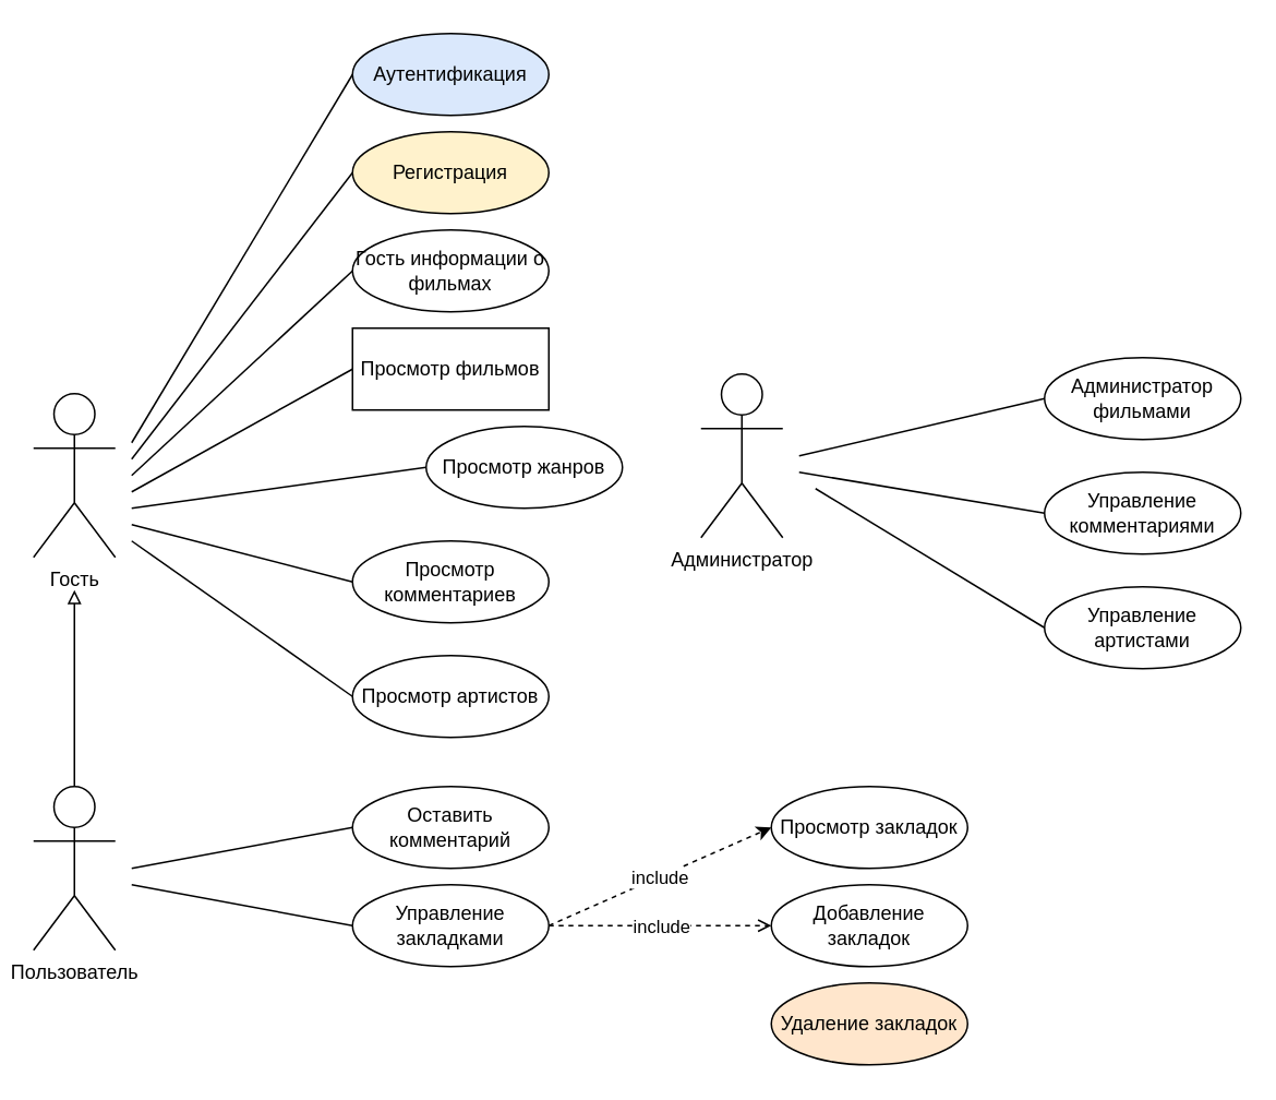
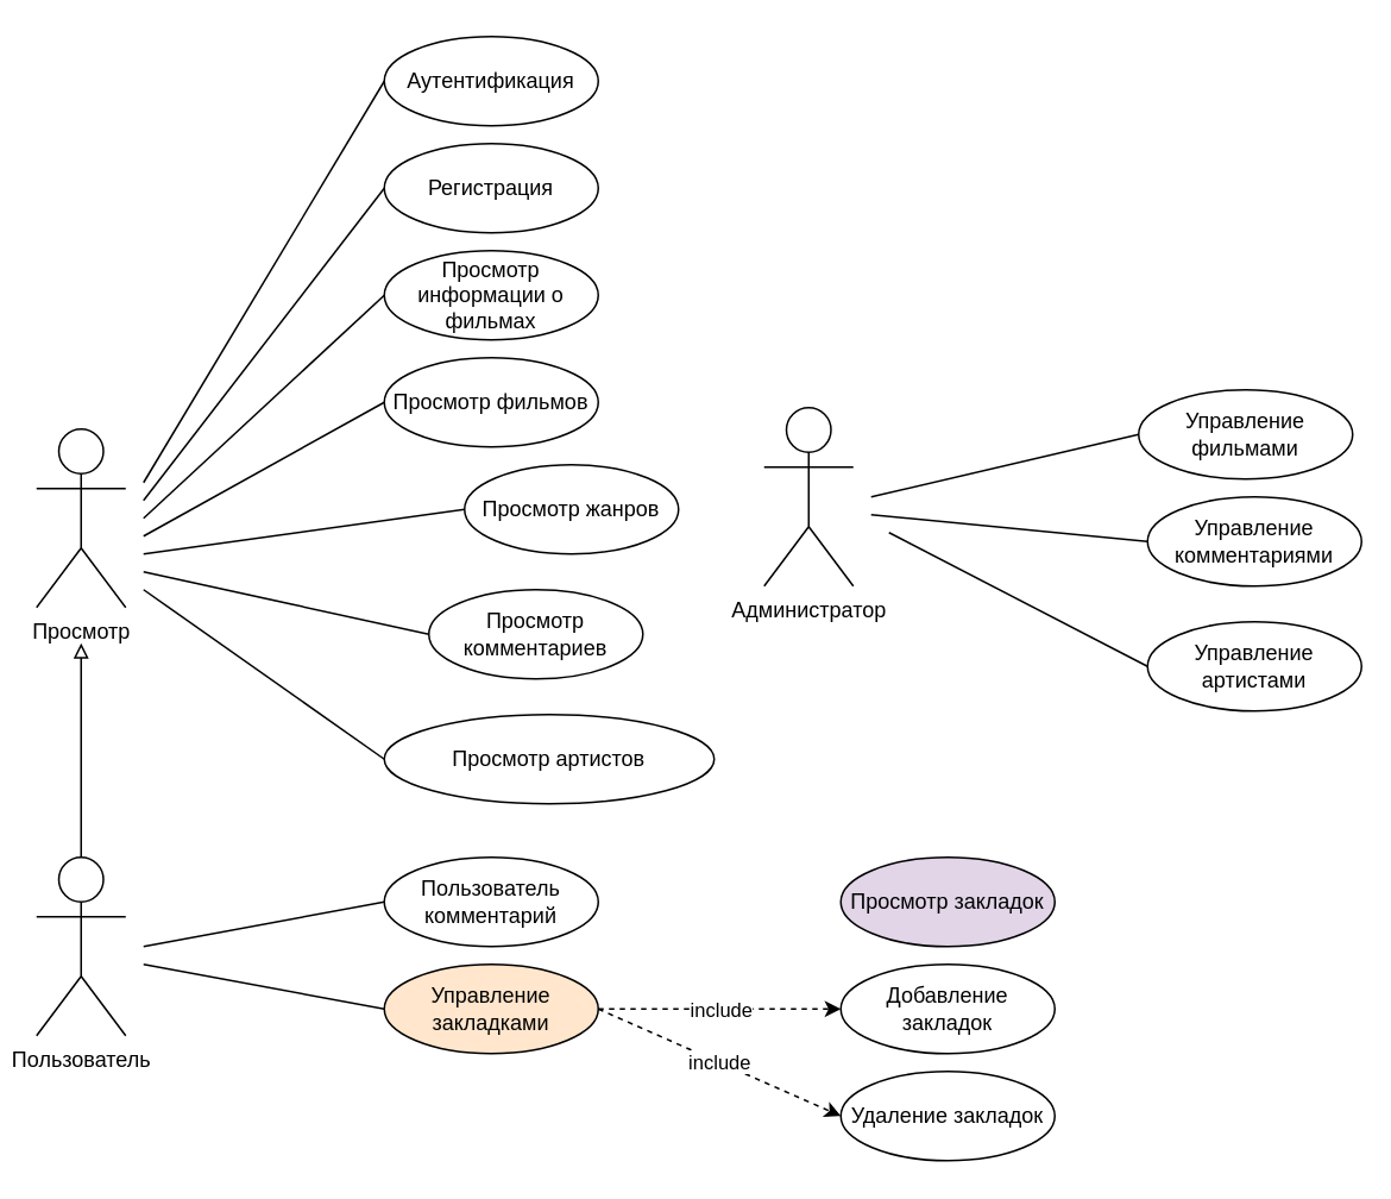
  <mxCell id="0" />
  <mxCell id="1" parent="0" />
- <mxCell id="2" value="Гость" style="shape=umlActor;verticalLabelPosition=bottom;verticalAlign=top;html=1;outlineConnect=0;" parent="1" vertex="1"><mxGeometry x="20" y="240" width="50" height="100" as="geometry" /></mxCell>
+ <mxCell id="2" value="Просмотр" style="shape=umlActor;verticalLabelPosition=bottom;verticalAlign=top;html=1;outlineConnect=0;" parent="1" vertex="1"><mxGeometry x="20" y="240" width="50" height="100" as="geometry" /></mxCell>
  <mxCell id="3" value="Пользователь" style="shape=umlActor;verticalLabelPosition=bottom;verticalAlign=top;html=1;outlineConnect=0;" parent="1" vertex="1"><mxGeometry x="20" y="480" width="50" height="100" as="geometry" /></mxCell>
  <mxCell id="4" value="Администратор" style="shape=umlActor;verticalLabelPosition=bottom;verticalAlign=top;html=1;outlineConnect=0;" parent="1" vertex="1"><mxGeometry x="428" y="228" width="50" height="100" as="geometry" /></mxCell>
  <mxCell id="5" value="" style="endArrow=block;html=1;rounded=0;strokeColor=#000000;endFill=0;exitX=0.5;exitY=0;exitDx=0;exitDy=0;exitPerimeter=0;" parent="1" source="3" edge="1"><mxGeometry width="50" height="50" relative="1" as="geometry"><mxPoint x="140" y="610" as="sourcePoint" /><mxPoint x="45" y="360" as="targetPoint" /></mxGeometry></mxCell>
- <mxCell id="6" value="Гость информации о фильмах" style="ellipse;whiteSpace=wrap;html=1;" parent="1" vertex="1"><mxGeometry x="215" y="140" width="120" height="50" as="geometry" /></mxCell>
- <mxCell id="7" value="Управление комментариями" style="ellipse;whiteSpace=wrap;html=1;" parent="1" vertex="1"><mxGeometry x="638" y="288" width="120" height="50" as="geometry" /></mxCell>
+ <mxCell id="6" value="Просмотр информации о фильмах" style="ellipse;whiteSpace=wrap;html=1;" parent="1" vertex="1"><mxGeometry x="215" y="140" width="120" height="50" as="geometry" /></mxCell>
+ <mxCell id="7" value="Управление комментариями" style="ellipse;whiteSpace=wrap;html=1;" parent="1" vertex="1"><mxGeometry x="643" y="278" width="120" height="50" as="geometry" /></mxCell>
  <mxCell id="8" value="" style="endArrow=none;html=1;rounded=0;entryX=0;entryY=0.5;entryDx=0;entryDy=0;" parent="1" target="6" edge="1"><mxGeometry width="50" height="50" relative="1" as="geometry"><mxPoint x="80" y="290" as="sourcePoint" /><mxPoint x="140" y="240" as="targetPoint" /></mxGeometry></mxCell>
  <mxCell id="9" value="" style="endArrow=none;html=1;rounded=0;entryX=0;entryY=0.5;entryDx=0;entryDy=0;" parent="1" target="15" edge="1"><mxGeometry width="50" height="50" relative="1" as="geometry"><mxPoint x="80" y="300" as="sourcePoint" /><mxPoint x="230" y="260" as="targetPoint" /></mxGeometry></mxCell>
  <mxCell id="10" value="" style="endArrow=none;html=1;rounded=0;entryX=0;entryY=0.5;entryDx=0;entryDy=0;" parent="1" target="37" edge="1"><mxGeometry width="50" height="50" relative="1" as="geometry"><mxPoint x="488" y="278" as="sourcePoint" /><mxPoint x="623" y="243" as="targetPoint" /></mxGeometry></mxCell>
  <mxCell id="11" value="" style="endArrow=none;html=1;rounded=0;entryX=0;entryY=0.5;entryDx=0;entryDy=0;" parent="1" target="7" edge="1"><mxGeometry width="50" height="50" relative="1" as="geometry"><mxPoint x="488" y="288" as="sourcePoint" /><mxPoint x="568" y="283" as="targetPoint" /></mxGeometry></mxCell>
  <mxCell id="12" value="" style="endArrow=none;html=1;rounded=0;entryX=0;entryY=0.5;entryDx=0;entryDy=0;" parent="1" target="38" edge="1"><mxGeometry width="50" height="50" relative="1" as="geometry"><mxPoint x="498" y="298" as="sourcePoint" /><mxPoint x="639" y="373" as="targetPoint" /></mxGeometry></mxCell>
- <mxCell id="13" value="Оставить комментарий" style="ellipse;whiteSpace=wrap;html=1;" parent="1" vertex="1"><mxGeometry x="215" y="480" width="120" height="50" as="geometry" /></mxCell>
- <mxCell id="14" value="Управление закладками" style="ellipse;whiteSpace=wrap;html=1;" parent="1" vertex="1"><mxGeometry x="215" y="540" width="120" height="50" as="geometry" /></mxCell>
- <mxCell id="15" value="Просмотр фильмов" style="whiteSpace=wrap;html=1;rounded=0;" parent="1" vertex="1"><mxGeometry x="215" y="200" width="120" height="50" as="geometry" /></mxCell>
+ <mxCell id="13" value="Пользователь комментарий" style="ellipse;whiteSpace=wrap;html=1;" parent="1" vertex="1"><mxGeometry x="215" y="480" width="120" height="50" as="geometry" /></mxCell>
+ <mxCell id="14" value="Управление закладками" style="ellipse;whiteSpace=wrap;html=1;fillColor=#ffe6cc;" parent="1" vertex="1"><mxGeometry x="215" y="540" width="120" height="50" as="geometry" /></mxCell>
+ <mxCell id="15" value="Просмотр фильмов" style="ellipse;whiteSpace=wrap;html=1;" parent="1" vertex="1"><mxGeometry x="215" y="200" width="120" height="50" as="geometry" /></mxCell>
  <mxCell id="16" value="Просмотр жанров" style="ellipse;whiteSpace=wrap;html=1;" parent="1" vertex="1"><mxGeometry x="260" y="260" width="120" height="50" as="geometry" /></mxCell>
- <mxCell id="17" value="Просмотр комментариев" style="ellipse;whiteSpace=wrap;html=1;" parent="1" vertex="1"><mxGeometry x="215" y="330" width="120" height="50" as="geometry" /></mxCell>
- <mxCell id="18" value="Просмотр артистов" style="ellipse;whiteSpace=wrap;html=1;" parent="1" vertex="1"><mxGeometry x="215" y="400" width="120" height="50" as="geometry" /></mxCell>
- <mxCell id="19" value="Регистрация" style="ellipse;whiteSpace=wrap;html=1;fillColor=#fff2cc;" parent="1" vertex="1"><mxGeometry x="215" y="80" width="120" height="50" as="geometry" /></mxCell>
- <mxCell id="20" value="Аутентификация" style="ellipse;whiteSpace=wrap;html=1;fillColor=#dae8fc;" parent="1" vertex="1"><mxGeometry x="215" y="20" width="120" height="50" as="geometry" /></mxCell>
+ <mxCell id="17" value="Просмотр комментариев" style="ellipse;whiteSpace=wrap;html=1;" parent="1" vertex="1"><mxGeometry x="240" y="330" width="120" height="50" as="geometry" /></mxCell>
+ <mxCell id="18" value="Просмотр артистов" style="ellipse;whiteSpace=wrap;html=1;" parent="1" vertex="1"><mxGeometry x="215" y="400" width="185" height="50" as="geometry" /></mxCell>
+ <mxCell id="19" value="Регистрация" style="ellipse;whiteSpace=wrap;html=1;" parent="1" vertex="1"><mxGeometry x="215" y="80" width="120" height="50" as="geometry" /></mxCell>
+ <mxCell id="20" value="Аутентификация" style="ellipse;whiteSpace=wrap;html=1;" parent="1" vertex="1"><mxGeometry x="215" y="20" width="120" height="50" as="geometry" /></mxCell>
  <mxCell id="21" value="" style="endArrow=none;html=1;rounded=0;entryX=0;entryY=0.5;entryDx=0;entryDy=0;" parent="1" target="16" edge="1"><mxGeometry width="50" height="50" relative="1" as="geometry"><mxPoint x="80" y="310" as="sourcePoint" /><mxPoint x="225" y="235" as="targetPoint" /></mxGeometry></mxCell>
  <mxCell id="22" value="" style="endArrow=none;html=1;rounded=0;entryX=0;entryY=0.5;entryDx=0;entryDy=0;" parent="1" target="17" edge="1"><mxGeometry width="50" height="50" relative="1" as="geometry"><mxPoint x="80" y="320" as="sourcePoint" /><mxPoint x="225" y="295" as="targetPoint" /></mxGeometry></mxCell>
  <mxCell id="23" value="" style="endArrow=none;html=1;rounded=0;entryX=0;entryY=0.5;entryDx=0;entryDy=0;" parent="1" target="18" edge="1"><mxGeometry width="50" height="50" relative="1" as="geometry"><mxPoint x="80" y="330" as="sourcePoint" /><mxPoint x="225" y="365" as="targetPoint" /></mxGeometry></mxCell>
  <mxCell id="24" value="" style="endArrow=none;html=1;rounded=0;entryX=0;entryY=0.5;entryDx=0;entryDy=0;" parent="1" target="19" edge="1"><mxGeometry width="50" height="50" relative="1" as="geometry"><mxPoint x="80" y="280" as="sourcePoint" /><mxPoint x="235" y="375" as="targetPoint" /></mxGeometry></mxCell>
  <mxCell id="25" value="" style="endArrow=none;html=1;rounded=0;entryX=0;entryY=0.5;entryDx=0;entryDy=0;" parent="1" target="20" edge="1"><mxGeometry width="50" height="50" relative="1" as="geometry"><mxPoint x="80" y="270" as="sourcePoint" /><mxPoint x="245" y="385" as="targetPoint" /></mxGeometry></mxCell>
- <mxCell id="26" value="Просмотр закладок" style="ellipse;whiteSpace=wrap;html=1;" parent="1" vertex="1"><mxGeometry x="471" y="480" width="120" height="50" as="geometry" /></mxCell>
- <mxCell id="27" value="Удаление закладок" style="ellipse;whiteSpace=wrap;html=1;fillColor=#ffe6cc;" parent="1" vertex="1"><mxGeometry x="471" y="600" width="120" height="50" as="geometry" /></mxCell>
+ <mxCell id="26" value="Просмотр закладок" style="ellipse;whiteSpace=wrap;html=1;fillColor=#e1d5e7;" parent="1" vertex="1"><mxGeometry x="471" y="480" width="120" height="50" as="geometry" /></mxCell>
+ <mxCell id="27" value="Удаление закладок" style="ellipse;whiteSpace=wrap;html=1;" parent="1" vertex="1"><mxGeometry x="471" y="600" width="120" height="50" as="geometry" /></mxCell>
  <mxCell id="28" value="Добавление закладок" style="ellipse;whiteSpace=wrap;html=1;" parent="1" vertex="1"><mxGeometry x="471" y="540" width="120" height="50" as="geometry" /></mxCell>
- <mxCell id="29" value="" style="endArrow=classic;html=1;rounded=0;dashed=1;entryX=0;entryY=0.5;entryDx=0;entryDy=0;exitX=1;exitY=0.5;exitDx=0;exitDy=0;" parent="1" source="14" target="26" edge="1"><mxGeometry relative="1" as="geometry"><mxPoint x="510" y="775" as="sourcePoint" /><mxPoint x="620" y="860" as="targetPoint" /></mxGeometry></mxCell>
- <mxCell id="30" value="include" style="edgeLabel;resizable=0;html=1;align=center;verticalAlign=middle;" parent="29" connectable="0" vertex="1"><mxGeometry relative="1" as="geometry" /></mxCell>
- <mxCell id="31" value="" style="endArrow=open;html=1;rounded=0;dashed=1;entryX=0;entryY=0.5;entryDx=0;entryDy=0;exitX=1;exitY=0.5;exitDx=0;exitDy=0;" parent="1" source="14" target="28" edge="1"><mxGeometry relative="1" as="geometry"><mxPoint x="345" y="575" as="sourcePoint" /><mxPoint x="481" y="515" as="targetPoint" /></mxGeometry></mxCell>
+ <mxCell id="31" value="" style="endArrow=classic;html=1;rounded=0;dashed=1;entryX=0;entryY=0.5;entryDx=0;entryDy=0;exitX=1;exitY=0.5;exitDx=0;exitDy=0;" parent="1" source="14" target="28" edge="1"><mxGeometry relative="1" as="geometry"><mxPoint x="345" y="575" as="sourcePoint" /><mxPoint x="481" y="515" as="targetPoint" /></mxGeometry></mxCell>
  <mxCell id="32" value="include" style="edgeLabel;resizable=0;html=1;align=center;verticalAlign=middle;" parent="31" connectable="0" vertex="1"><mxGeometry relative="1" as="geometry" /></mxCell>
+ <mxCell id="33" value="" style="endArrow=classic;html=1;rounded=0;dashed=1;entryX=0;entryY=0.5;entryDx=0;entryDy=0;exitX=1;exitY=0.5;exitDx=0;exitDy=0;" parent="1" source="14" target="27" edge="1"><mxGeometry relative="1" as="geometry"><mxPoint x="355" y="585" as="sourcePoint" /><mxPoint x="491" y="525" as="targetPoint" /></mxGeometry></mxCell>
+ <mxCell id="34" value="include" style="edgeLabel;resizable=0;html=1;align=center;verticalAlign=middle;" parent="33" connectable="0" vertex="1"><mxGeometry relative="1" as="geometry" /></mxCell>
  <mxCell id="35" value="" style="endArrow=none;html=1;rounded=0;entryX=0;entryY=0.5;entryDx=0;entryDy=0;" parent="1" target="13" edge="1"><mxGeometry width="50" height="50" relative="1" as="geometry"><mxPoint x="80" y="530" as="sourcePoint" /><mxPoint x="225" y="435" as="targetPoint" /></mxGeometry></mxCell>
  <mxCell id="36" value="" style="endArrow=none;html=1;rounded=0;entryX=0;entryY=0.5;entryDx=0;entryDy=0;" parent="1" target="14" edge="1"><mxGeometry width="50" height="50" relative="1" as="geometry"><mxPoint x="80" y="540" as="sourcePoint" /><mxPoint x="225" y="435" as="targetPoint" /></mxGeometry></mxCell>
- <mxCell id="37" value="Администратор фильмами" style="ellipse;whiteSpace=wrap;html=1;" parent="1" vertex="1"><mxGeometry x="638" y="218" width="120" height="50" as="geometry" /></mxCell>
- <mxCell id="38" value="Управление артистами" style="ellipse;whiteSpace=wrap;html=1;" parent="1" vertex="1"><mxGeometry x="638" y="358" width="120" height="50" as="geometry" /></mxCell>
+ <mxCell id="37" value="Управление фильмами" style="ellipse;whiteSpace=wrap;html=1;" parent="1" vertex="1"><mxGeometry x="638" y="218" width="120" height="50" as="geometry" /></mxCell>
+ <mxCell id="38" value="Управление артистами" style="ellipse;whiteSpace=wrap;html=1;" parent="1" vertex="1"><mxGeometry x="643" y="348" width="120" height="50" as="geometry" /></mxCell>
